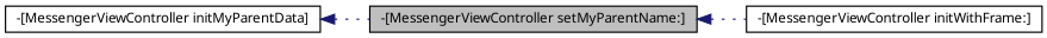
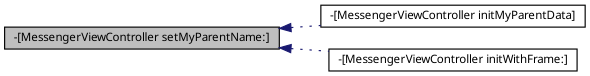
  digraph {
    fontname="Noto Sans"
    rankdir=LR
    node [color=black fillcolor=white fontname="Noto Sans" fontsize=10 shape=record style=filled]
    edge [color=midnightblue dir=back fontname="Noto Sans" fontsize=10 labelfontname="FreeSans.ttf" labelfontsize=10 style=dotted]
    n1 [fillcolor=grey75 fontcolor=black height=0.2 label="-[MessengerViewController setMyParentName:]" width=0.4]
    n2 [height=0.2 label="-[MessengerViewController initMyParentData]" width=0.4]
    n3 [height=0.2 label="-[MessengerViewController initWithFrame:]" width=0.4]
-   n2 -> n1
+   n1 -> n2
    n1 -> n3
  }
